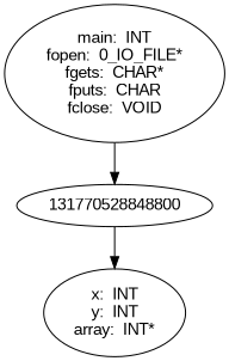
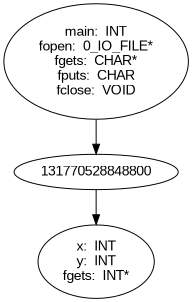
  digraph {
    fontname="Liberation Sans"
    node [fontname="Liberation Sans"]
    edge [fontname="Liberation Sans"]
    n1 [label="main:  INT\nfopen:  0_IO_FILE*\nfgets:  CHAR*\nfputs:  CHAR\nfclose:  VOID"]
    131770528848800
-   n3 [label="x:  INT\ny:  INT\narray:  INT*"]
+   n3 [label="x:  INT\ny:  INT\nfgets:  INT*"]
    n1 -> 131770528848800
    131770528848800 -> n3
  }
